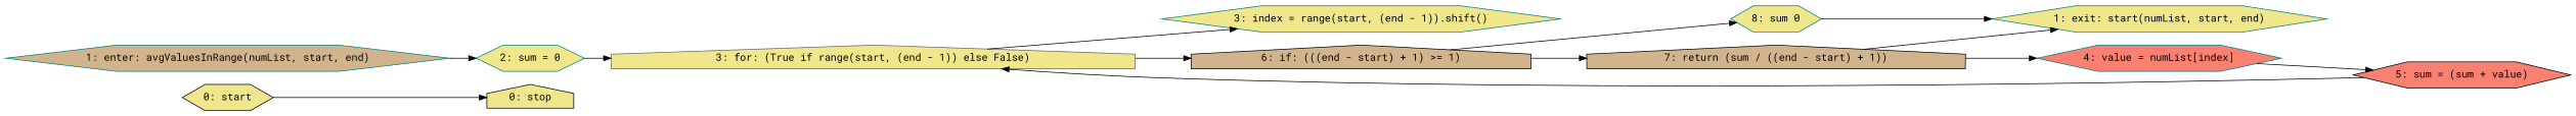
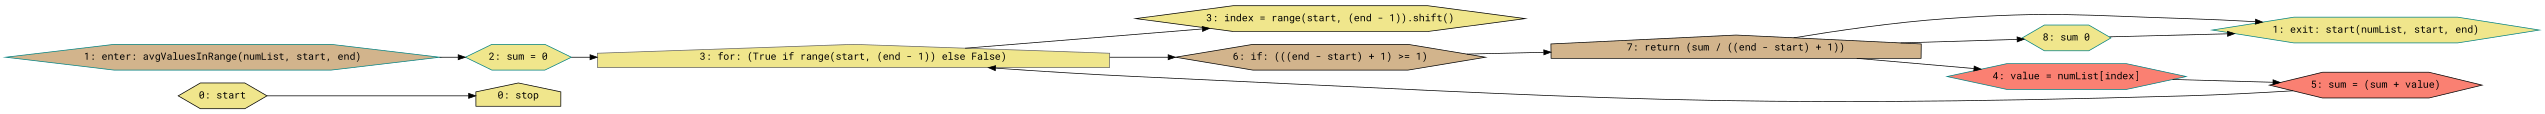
  strict digraph {
    fontname="Roboto Mono"
    rankdir=LR
    node [color=teal fillcolor=khaki fontname="Roboto Mono" shape=hexagon style=filled]
    edge [fontname="Roboto Mono"]
    n1 [color=black label="0: start"]
    n2 [color=black label="0: stop" shape=house]
    n3 [fillcolor=tan label="1: enter: avgValuesInRange(numList, start, end)"]
    n4 [label="2: sum = 0"]
    n5 [color=gray40 label="3: for: (True if range(start, (end - 1)) else False)" shape=house]
-   n6 [label="3: index = range(start, (end - 1)).shift()"]
-   n7 [color=black fillcolor=tan label="6: if: (((end - start) + 1) >= 1)" shape=house]
+   n6 [color=black label="3: index = range(start, (end - 1)).shift()"]
+   n7 [color=black fillcolor=tan label="6: if: (((end - start) + 1) >= 1)"]
    n8 [label="1: exit: start(numList, start, end)"]
    n9 [color=black fillcolor=tan label="7: return (sum / ((end - start) + 1))" shape=house]
    n10 [fillcolor=salmon label="4: value = numList[index]"]
    n11 [label="8: sum 0"]
    n12 [color=black fillcolor=salmon label="5: sum = (sum + value)"]
    n1 -> n2
    n3 -> n4
    n4 -> n5
    n5 -> n6
    n5 -> n7
    n7 -> n9
-   n7 -> n11
+   n9 -> n11
    n9 -> n8
    n9 -> n10
    n10 -> n12
    n11 -> n8
    n12 -> n5
  }
